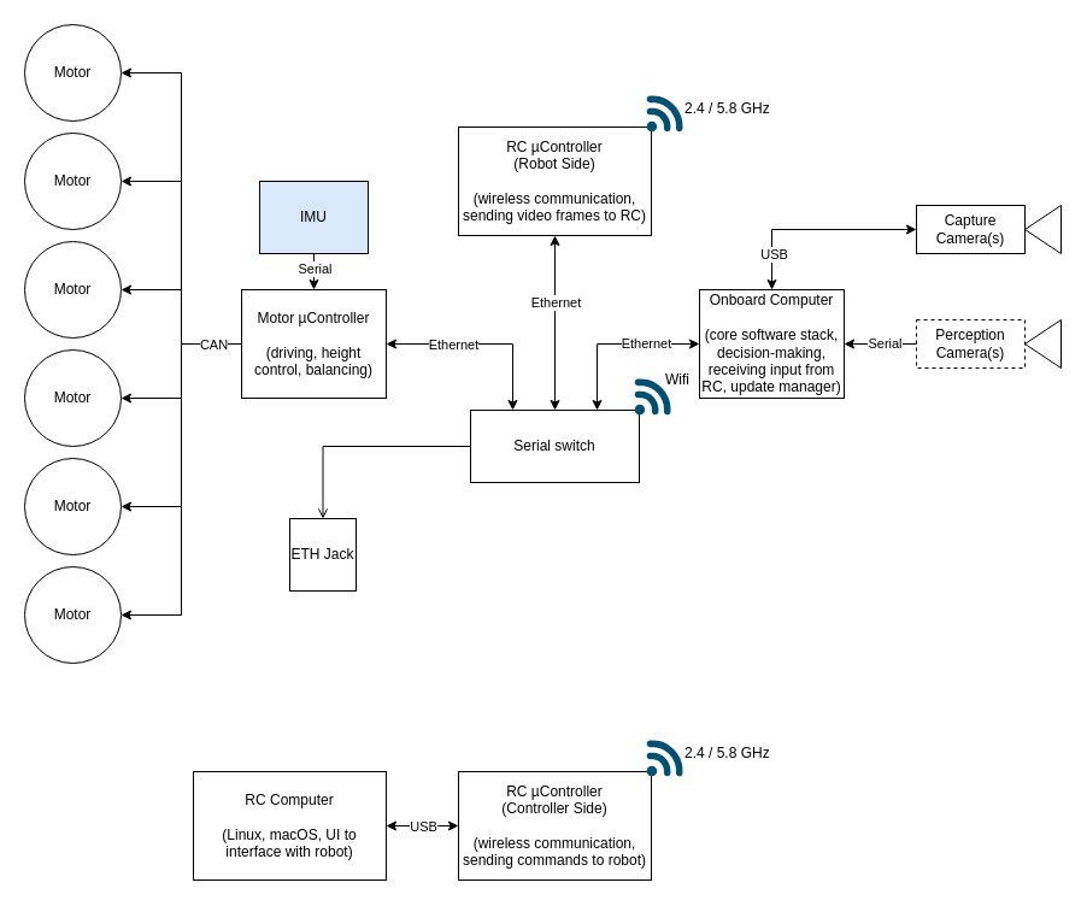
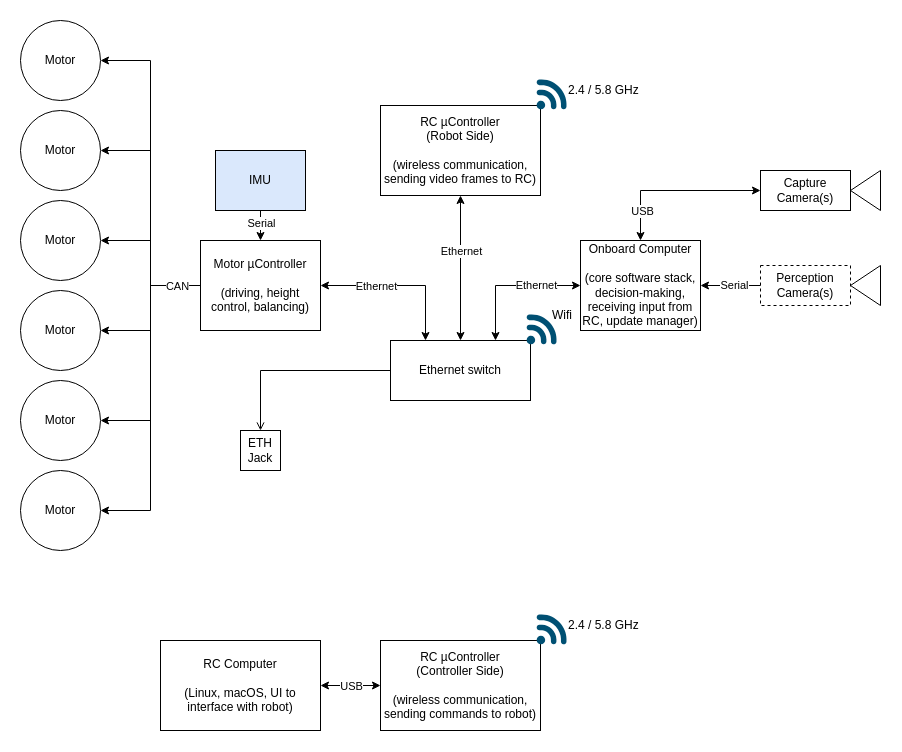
  <mxCell id="0" />
  <mxCell id="1" parent="0" />
  <mxCell id="2" value="Wifi" style="text;html=1;align=left;verticalAlign=middle;whiteSpace=wrap;rounded=0;" parent="1" vertex="1"><mxGeometry x="550" y="300" width="75" height="30" as="geometry" /></mxCell>
  <mxCell id="3" style="edgeStyle=orthogonalEdgeStyle;rounded=0;orthogonalLoop=1;jettySize=auto;html=1;entryX=1;entryY=0.5;entryDx=0;entryDy=0;" parent="1" source="10" target="11" edge="1"><mxGeometry relative="1" as="geometry" /></mxCell>
  <mxCell id="4" style="edgeStyle=orthogonalEdgeStyle;rounded=0;orthogonalLoop=1;jettySize=auto;html=1;entryX=1;entryY=0.5;entryDx=0;entryDy=0;" parent="1" source="10" target="12" edge="1"><mxGeometry relative="1" as="geometry" /></mxCell>
  <mxCell id="5" style="edgeStyle=orthogonalEdgeStyle;rounded=0;orthogonalLoop=1;jettySize=auto;html=1;entryX=1;entryY=0.5;entryDx=0;entryDy=0;" parent="1" source="10" target="13" edge="1"><mxGeometry relative="1" as="geometry" /></mxCell>
  <mxCell id="6" style="edgeStyle=orthogonalEdgeStyle;rounded=0;orthogonalLoop=1;jettySize=auto;html=1;entryX=1;entryY=0.5;entryDx=0;entryDy=0;" parent="1" source="10" target="14" edge="1"><mxGeometry relative="1" as="geometry" /></mxCell>
  <mxCell id="7" style="edgeStyle=orthogonalEdgeStyle;rounded=0;orthogonalLoop=1;jettySize=auto;html=1;entryX=1;entryY=0.5;entryDx=0;entryDy=0;" parent="1" source="10" target="15" edge="1"><mxGeometry relative="1" as="geometry" /></mxCell>
  <mxCell id="8" style="edgeStyle=orthogonalEdgeStyle;rounded=0;orthogonalLoop=1;jettySize=auto;html=1;entryX=1;entryY=0.5;entryDx=0;entryDy=0;" parent="1" source="10" target="16" edge="1"><mxGeometry relative="1" as="geometry" /></mxCell>
  <mxCell id="9" value="CAN" style="edgeLabel;html=1;align=center;verticalAlign=middle;resizable=0;points=[];" parent="8" vertex="1" connectable="0"><mxGeometry x="-0.855" relative="1" as="geometry"><mxPoint as="offset" /></mxGeometry></mxCell>
  <mxCell id="10" value="Motor µController&lt;div&gt;&lt;br&gt;&lt;/div&gt;&lt;div&gt;(driving, height control, balancing)&lt;/div&gt;" style="rounded=0;whiteSpace=wrap;html=1;" parent="1" vertex="1"><mxGeometry x="200" y="240" width="120" height="90" as="geometry" /></mxCell>
  <mxCell id="11" value="Motor" style="ellipse;whiteSpace=wrap;html=1;aspect=fixed;" parent="1" vertex="1"><mxGeometry x="20" y="20" width="80" height="80" as="geometry" /></mxCell>
  <mxCell id="12" value="Motor" style="ellipse;whiteSpace=wrap;html=1;aspect=fixed;" parent="1" vertex="1"><mxGeometry x="20" y="110" width="80" height="80" as="geometry" /></mxCell>
  <mxCell id="13" value="Motor" style="ellipse;whiteSpace=wrap;html=1;aspect=fixed;" parent="1" vertex="1"><mxGeometry x="20" y="200" width="80" height="80" as="geometry" /></mxCell>
  <mxCell id="14" value="Motor" style="ellipse;whiteSpace=wrap;html=1;aspect=fixed;" parent="1" vertex="1"><mxGeometry x="20" y="290" width="80" height="80" as="geometry" /></mxCell>
  <mxCell id="15" value="Motor" style="ellipse;whiteSpace=wrap;html=1;aspect=fixed;" parent="1" vertex="1"><mxGeometry x="20" y="380" width="80" height="80" as="geometry" /></mxCell>
  <mxCell id="16" value="Motor" style="ellipse;whiteSpace=wrap;html=1;aspect=fixed;" parent="1" vertex="1"><mxGeometry x="20" y="470" width="80" height="80" as="geometry" /></mxCell>
  <mxCell id="17" style="edgeStyle=orthogonalEdgeStyle;rounded=0;orthogonalLoop=1;jettySize=auto;html=1;entryX=0.5;entryY=0;entryDx=0;entryDy=0;" parent="1" source="19" target="10" edge="1"><mxGeometry relative="1" as="geometry" /></mxCell>
  <mxCell id="18" value="Serial" style="edgeLabel;html=1;align=center;verticalAlign=middle;resizable=0;points=[];" parent="17" vertex="1" connectable="0"><mxGeometry x="0.265" relative="1" as="geometry"><mxPoint as="offset" /></mxGeometry></mxCell>
  <mxCell id="19" value="IMU" style="rounded=0;whiteSpace=wrap;html=1;fillColor=#dae8fc;" parent="1" vertex="1"><mxGeometry x="215" y="150" width="90" height="60" as="geometry" /></mxCell>
  <mxCell id="20" style="edgeStyle=orthogonalEdgeStyle;rounded=0;orthogonalLoop=1;jettySize=auto;html=1;entryX=0;entryY=0.5;entryDx=0;entryDy=0;startArrow=classic;startFill=1;exitX=0.5;exitY=0;exitDx=0;exitDy=0;" parent="1" source="22" target="43" edge="1"><mxGeometry relative="1" as="geometry" /></mxCell>
  <mxCell id="21" value="USB" style="edgeLabel;html=1;align=center;verticalAlign=middle;resizable=0;points=[];" parent="20" vertex="1" connectable="0"><mxGeometry x="-0.399" relative="1" as="geometry"><mxPoint y="20" as="offset" /></mxGeometry></mxCell>
  <mxCell id="22" value="Onboard Computer&lt;br&gt;&lt;div&gt;&lt;br&gt;&lt;/div&gt;&lt;div&gt;(core software stack, decision-making, receiving input from RC, update manager)&lt;/div&gt;" style="rounded=0;whiteSpace=wrap;html=1;" parent="1" vertex="1"><mxGeometry x="580" y="240" width="120" height="90" as="geometry" /></mxCell>
  <mxCell id="23" value="RC µController&lt;div&gt;(Robot Side)&lt;div&gt;&lt;br&gt;&lt;/div&gt;&lt;div&gt;(wireless communication, sending video frames to RC)&lt;/div&gt;&lt;/div&gt;" style="rounded=0;whiteSpace=wrap;html=1;" parent="1" vertex="1"><mxGeometry x="380" y="105" width="160" height="90" as="geometry" /></mxCell>
  <mxCell id="24" value="" style="points=[[0.005,0.09,0],[0.08,0,0],[0.76,0.25,0],[1,0.92,0],[0.91,0.995,0],[0.57,0.995,0],[0.045,0.955,0],[0.005,0.43,0]];verticalLabelPosition=bottom;sketch=0;html=1;verticalAlign=top;aspect=fixed;align=center;pointerEvents=1;shape=mxgraph.cisco19.3g_4g_indicator;fillColor=#005073;strokeColor=none;" parent="1" vertex="1"><mxGeometry x="536" y="79" width="30" height="30" as="geometry" /></mxCell>
  <mxCell id="25" style="edgeStyle=orthogonalEdgeStyle;rounded=0;orthogonalLoop=1;jettySize=auto;html=1;exitX=0.25;exitY=0;exitDx=0;exitDy=0;entryX=1;entryY=0.5;entryDx=0;entryDy=0;startArrow=classic;startFill=1;" parent="1" source="32" target="10" edge="1"><mxGeometry relative="1" as="geometry" /></mxCell>
  <mxCell id="26" value="Ethernet" style="edgeLabel;html=1;align=center;verticalAlign=middle;resizable=0;points=[];" parent="25" vertex="1" connectable="0"><mxGeometry x="0.316" y="2" relative="1" as="geometry"><mxPoint y="-2" as="offset" /></mxGeometry></mxCell>
  <mxCell id="27" style="edgeStyle=orthogonalEdgeStyle;rounded=0;orthogonalLoop=1;jettySize=auto;html=1;entryX=0.5;entryY=1;entryDx=0;entryDy=0;startArrow=classic;startFill=1;" parent="1" source="32" target="23" edge="1"><mxGeometry relative="1" as="geometry" /></mxCell>
  <mxCell id="28" value="Ethernet" style="edgeLabel;html=1;align=center;verticalAlign=middle;resizable=0;points=[];" parent="27" vertex="1" connectable="0"><mxGeometry x="0.237" relative="1" as="geometry"><mxPoint as="offset" /></mxGeometry></mxCell>
  <mxCell id="29" style="edgeStyle=orthogonalEdgeStyle;rounded=0;orthogonalLoop=1;jettySize=auto;html=1;exitX=0.75;exitY=0;exitDx=0;exitDy=0;entryX=0;entryY=0.5;entryDx=0;entryDy=0;startArrow=classic;startFill=1;" parent="1" source="32" target="22" edge="1"><mxGeometry relative="1" as="geometry" /></mxCell>
  <mxCell id="30" value="Ethernet" style="edgeLabel;html=1;align=center;verticalAlign=middle;resizable=0;points=[];" parent="29" vertex="1" connectable="0"><mxGeometry x="0.359" y="1" relative="1" as="geometry"><mxPoint as="offset" /></mxGeometry></mxCell>
  <mxCell id="31" style="edgeStyle=orthogonalEdgeStyle;rounded=0;orthogonalLoop=1;jettySize=auto;html=1;entryX=0.5;entryY=0;entryDx=0;entryDy=0;endArrow=open;" parent="1" source="32" target="35" edge="1"><mxGeometry relative="1" as="geometry" /></mxCell>
- <mxCell id="32" value="Serial switch" style="rounded=0;whiteSpace=wrap;html=1;" parent="1" vertex="1"><mxGeometry x="390" y="340" width="140" height="60" as="geometry" /></mxCell>
+ <mxCell id="32" value="Ethernet switch" style="rounded=0;whiteSpace=wrap;html=1;" parent="1" vertex="1"><mxGeometry x="390" y="340" width="140" height="60" as="geometry" /></mxCell>
  <mxCell id="33" value="" style="points=[[0.005,0.09,0],[0.08,0,0],[0.76,0.25,0],[1,0.92,0],[0.91,0.995,0],[0.57,0.995,0],[0.045,0.955,0],[0.005,0.43,0]];verticalLabelPosition=bottom;sketch=0;html=1;verticalAlign=top;aspect=fixed;align=center;pointerEvents=1;shape=mxgraph.cisco19.3g_4g_indicator;fillColor=#005073;strokeColor=none;" parent="1" vertex="1"><mxGeometry x="526" y="314" width="30" height="30" as="geometry" /></mxCell>
  <mxCell id="34" value="2.4 / 5.8 GHz" style="text;html=1;align=left;verticalAlign=middle;whiteSpace=wrap;rounded=0;" parent="1" vertex="1"><mxGeometry x="566" y="75" width="75" height="30" as="geometry" /></mxCell>
- <mxCell id="35" value="ETH Jack" style="whiteSpace=wrap;html=1;aspect=fixed;" parent="1" vertex="1"><mxGeometry x="240" y="430" width="55" height="60" as="geometry" /></mxCell>
+ <mxCell id="35" value="ETH Jack" style="whiteSpace=wrap;html=1;aspect=fixed;" parent="1" vertex="1"><mxGeometry x="240" y="430" width="40" height="40" as="geometry" /></mxCell>
  <mxCell id="36" value="" style="group" parent="1" vertex="1" connectable="0"><mxGeometry x="760" y="265" width="120" height="40" as="geometry" /></mxCell>
  <mxCell id="37" value="" style="triangle;whiteSpace=wrap;html=1;flipH=1;" parent="36" vertex="1"><mxGeometry x="90" width="30" height="40" as="geometry" /></mxCell>
  <mxCell id="38" value="Perception&lt;div&gt;Camera(s)&lt;/div&gt;" style="rounded=0;whiteSpace=wrap;html=1;dashed=1;" parent="36" vertex="1"><mxGeometry width="90" height="40" as="geometry" /></mxCell>
  <mxCell id="39" style="edgeStyle=orthogonalEdgeStyle;rounded=0;orthogonalLoop=1;jettySize=auto;html=1;entryX=1;entryY=0.5;entryDx=0;entryDy=0;" parent="1" source="38" target="22" edge="1"><mxGeometry relative="1" as="geometry" /></mxCell>
  <mxCell id="40" value="Serial" style="edgeLabel;html=1;align=center;verticalAlign=middle;resizable=0;points=[];" parent="39" vertex="1" connectable="0"><mxGeometry x="0.031" y="-1" relative="1" as="geometry"><mxPoint x="4" as="offset" /></mxGeometry></mxCell>
  <mxCell id="41" value="" style="group" parent="1" vertex="1" connectable="0"><mxGeometry x="760" y="170" width="120" height="40" as="geometry" /></mxCell>
  <mxCell id="42" value="" style="triangle;whiteSpace=wrap;html=1;flipH=1;" parent="41" vertex="1"><mxGeometry x="90" width="30" height="40" as="geometry" /></mxCell>
  <mxCell id="43" value="Capture&lt;div&gt;Camera(s)&lt;/div&gt;" style="rounded=0;whiteSpace=wrap;html=1;" parent="41" vertex="1"><mxGeometry width="90" height="40" as="geometry" /></mxCell>
  <mxCell id="44" value="RC µController&lt;div&gt;(Controller Side)&lt;div&gt;&lt;br&gt;&lt;/div&gt;&lt;div&gt;(wireless communication, sending commands to robot)&lt;/div&gt;&lt;/div&gt;" style="rounded=0;whiteSpace=wrap;html=1;" parent="1" vertex="1"><mxGeometry x="380" y="640" width="160" height="90" as="geometry" /></mxCell>
  <mxCell id="45" value="" style="points=[[0.005,0.09,0],[0.08,0,0],[0.76,0.25,0],[1,0.92,0],[0.91,0.995,0],[0.57,0.995,0],[0.045,0.955,0],[0.005,0.43,0]];verticalLabelPosition=bottom;sketch=0;html=1;verticalAlign=top;aspect=fixed;align=center;pointerEvents=1;shape=mxgraph.cisco19.3g_4g_indicator;fillColor=#005073;strokeColor=none;" parent="1" vertex="1"><mxGeometry x="536" y="614" width="30" height="30" as="geometry" /></mxCell>
  <mxCell id="46" value="2.4 / 5.8 GHz" style="text;html=1;align=left;verticalAlign=middle;whiteSpace=wrap;rounded=0;" parent="1" vertex="1"><mxGeometry x="566" y="610" width="75" height="30" as="geometry" /></mxCell>
  <mxCell id="47" style="edgeStyle=orthogonalEdgeStyle;rounded=0;orthogonalLoop=1;jettySize=auto;html=1;entryX=0;entryY=0.5;entryDx=0;entryDy=0;startArrow=classic;startFill=1;" parent="1" source="49" target="44" edge="1"><mxGeometry relative="1" as="geometry" /></mxCell>
  <mxCell id="48" value="USB" style="edgeLabel;html=1;align=center;verticalAlign=middle;resizable=0;points=[];" parent="47" vertex="1" connectable="0"><mxGeometry x="-0.232" y="-1" relative="1" as="geometry"><mxPoint x="7" y="-1" as="offset" /></mxGeometry></mxCell>
  <mxCell id="49" value="RC Computer&lt;div&gt;&lt;br&gt;&lt;/div&gt;&lt;div&gt;(Linux, macOS, UI to interface with robot)&lt;/div&gt;" style="rounded=0;whiteSpace=wrap;html=1;" parent="1" vertex="1"><mxGeometry x="160" y="640" width="160" height="90" as="geometry" /></mxCell>
